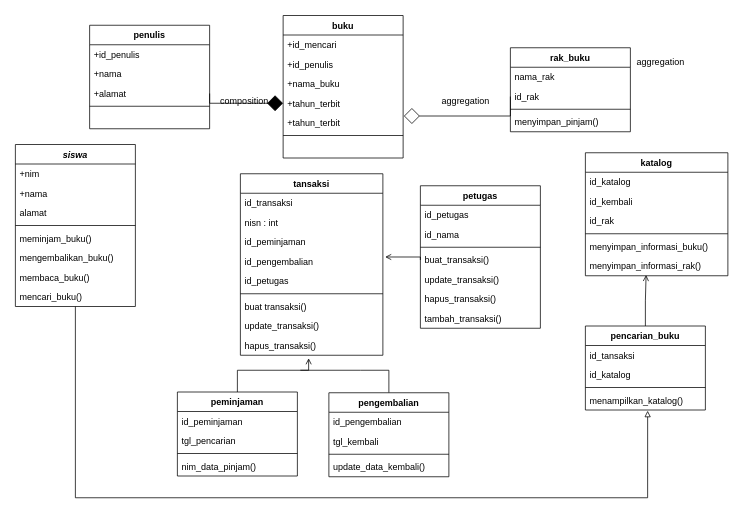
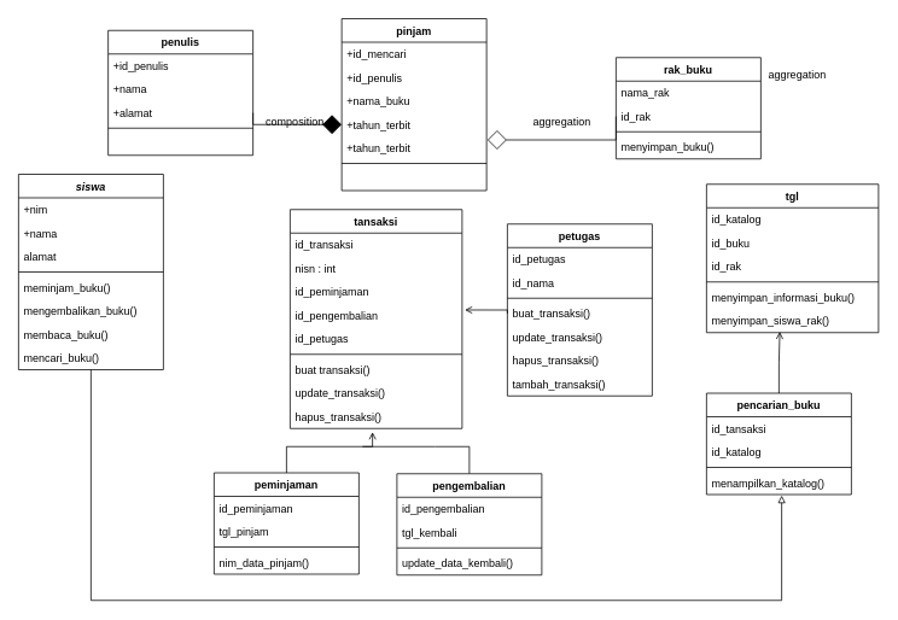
  <mxCell id="0" />
  <mxCell id="1" parent="0" />
  <mxCell id="2" style="edgeStyle=orthogonalEdgeStyle;rounded=0;orthogonalLoop=1;jettySize=auto;html=1;entryX=0.519;entryY=1.038;entryDx=0;entryDy=0;entryPerimeter=0;endArrow=block;endFill=0;endSize=6;strokeWidth=1;dashed=0;" edge="1" parent="1" source="3" target="39"><mxGeometry relative="1" as="geometry"><Array as="points"><mxPoint x="100" y="663" /><mxPoint x="863" y="663" /></Array></mxGeometry></mxCell>
  <mxCell id="3" value="siswa" style="swimlane;fontStyle=3;align=center;verticalAlign=top;childLayout=stackLayout;horizontal=1;startSize=26;horizontalStack=0;resizeParent=1;resizeLast=0;collapsible=1;marginBottom=0;rounded=0;shadow=0;strokeWidth=1;" parent="1" vertex="1"><mxGeometry x="20" y="192" width="160" height="216" as="geometry"><mxRectangle x="230" y="140" width="160" height="26" as="alternateBounds" /></mxGeometry></mxCell>
  <mxCell id="4" value="+nim " style="text;align=left;verticalAlign=top;spacingLeft=4;spacingRight=4;overflow=hidden;rotatable=0;points=[[0,0.5],[1,0.5]];portConstraint=eastwest;" parent="3" vertex="1"><mxGeometry y="26" width="160" height="26" as="geometry" /></mxCell>
  <mxCell id="5" value="+nama " style="text;align=left;verticalAlign=top;spacingLeft=4;spacingRight=4;overflow=hidden;rotatable=0;points=[[0,0.5],[1,0.5]];portConstraint=eastwest;rounded=0;shadow=0;html=0;" parent="3" vertex="1"><mxGeometry y="52" width="160" height="26" as="geometry" /></mxCell>
  <mxCell id="6" value="alamat" style="text;align=left;verticalAlign=top;spacingLeft=4;spacingRight=4;overflow=hidden;rotatable=0;points=[[0,0.5],[1,0.5]];portConstraint=eastwest;rounded=0;shadow=0;html=0;" parent="3" vertex="1"><mxGeometry y="78" width="160" height="26" as="geometry" /></mxCell>
  <mxCell id="7" value="" style="line;html=1;strokeWidth=1;align=left;verticalAlign=middle;spacingTop=-1;spacingLeft=3;spacingRight=3;rotatable=0;labelPosition=right;points=[];portConstraint=eastwest;" parent="3" vertex="1"><mxGeometry y="104" width="160" height="8" as="geometry" /></mxCell>
  <mxCell id="8" value="meminjam_buku()" style="text;align=left;verticalAlign=top;spacingLeft=4;spacingRight=4;overflow=hidden;rotatable=0;points=[[0,0.5],[1,0.5]];portConstraint=eastwest;" parent="3" vertex="1"><mxGeometry y="112" width="160" height="26" as="geometry" /></mxCell>
  <mxCell id="9" value="mengembalikan_buku()" style="text;align=left;verticalAlign=top;spacingLeft=4;spacingRight=4;overflow=hidden;rotatable=0;points=[[0,0.5],[1,0.5]];portConstraint=eastwest;" parent="3" vertex="1"><mxGeometry y="138" width="160" height="26" as="geometry" /></mxCell>
  <mxCell id="10" value="membaca_buku()" style="text;align=left;verticalAlign=top;spacingLeft=4;spacingRight=4;overflow=hidden;rotatable=0;points=[[0,0.5],[1,0.5]];portConstraint=eastwest;" parent="3" vertex="1"><mxGeometry y="164" width="160" height="26" as="geometry" /></mxCell>
  <mxCell id="11" value="mencari_buku()" style="text;align=left;verticalAlign=top;spacingLeft=4;spacingRight=4;overflow=hidden;rotatable=0;points=[[0,0.5],[1,0.5]];portConstraint=eastwest;" parent="3" vertex="1"><mxGeometry y="190" width="160" height="26" as="geometry" /></mxCell>
  <mxCell id="12" value="tansaksi" style="swimlane;fontStyle=1;align=center;verticalAlign=top;childLayout=stackLayout;horizontal=1;startSize=26;horizontalStack=0;resizeParent=1;resizeLast=0;collapsible=1;marginBottom=0;rounded=0;shadow=0;strokeWidth=1;" parent="1" vertex="1"><mxGeometry x="320" y="231" width="190" height="242" as="geometry"><mxRectangle x="380" y="103" width="160" height="26" as="alternateBounds" /></mxGeometry></mxCell>
  <mxCell id="13" value="id_transaksi" style="text;align=left;verticalAlign=top;spacingLeft=4;spacingRight=4;overflow=hidden;rotatable=0;points=[[0,0.5],[1,0.5]];portConstraint=eastwest;" parent="12" vertex="1"><mxGeometry y="26" width="190" height="26" as="geometry" /></mxCell>
  <mxCell id="14" value="nisn : int" style="text;align=left;verticalAlign=top;spacingLeft=4;spacingRight=4;overflow=hidden;rotatable=0;points=[[0,0.5],[1,0.5]];portConstraint=eastwest;rounded=0;shadow=0;html=0;" parent="12" vertex="1"><mxGeometry y="52" width="190" height="26" as="geometry" /></mxCell>
  <mxCell id="15" value="id_peminjaman" style="text;align=left;verticalAlign=top;spacingLeft=4;spacingRight=4;overflow=hidden;rotatable=0;points=[[0,0.5],[1,0.5]];portConstraint=eastwest;rounded=0;shadow=0;html=0;" parent="12" vertex="1"><mxGeometry y="78" width="190" height="26" as="geometry" /></mxCell>
  <mxCell id="16" value="id_pengembalian" style="text;align=left;verticalAlign=top;spacingLeft=4;spacingRight=4;overflow=hidden;rotatable=0;points=[[0,0.5],[1,0.5]];portConstraint=eastwest;rounded=0;shadow=0;html=0;" parent="12" vertex="1"><mxGeometry y="104" width="190" height="26" as="geometry" /></mxCell>
  <mxCell id="17" value="id_petugas" style="text;align=left;verticalAlign=top;spacingLeft=4;spacingRight=4;overflow=hidden;rotatable=0;points=[[0,0.5],[1,0.5]];portConstraint=eastwest;rounded=0;shadow=0;html=0;" parent="12" vertex="1"><mxGeometry y="130" width="190" height="26" as="geometry" /></mxCell>
  <mxCell id="18" value="" style="line;html=1;strokeWidth=1;align=left;verticalAlign=middle;spacingTop=-1;spacingLeft=3;spacingRight=3;rotatable=0;labelPosition=right;points=[];portConstraint=eastwest;" parent="12" vertex="1"><mxGeometry y="156" width="190" height="8" as="geometry" /></mxCell>
  <mxCell id="19" value="buat transaksi()" style="text;align=left;verticalAlign=top;spacingLeft=4;spacingRight=4;overflow=hidden;rotatable=0;points=[[0,0.5],[1,0.5]];portConstraint=eastwest;" parent="12" vertex="1"><mxGeometry y="164" width="190" height="26" as="geometry" /></mxCell>
  <mxCell id="20" value="update_transaksi()" style="text;align=left;verticalAlign=top;spacingLeft=4;spacingRight=4;overflow=hidden;rotatable=0;points=[[0,0.5],[1,0.5]];portConstraint=eastwest;" parent="12" vertex="1"><mxGeometry y="190" width="190" height="26" as="geometry" /></mxCell>
  <mxCell id="21" value="hapus_transaksi()" style="text;align=left;verticalAlign=top;spacingLeft=4;spacingRight=4;overflow=hidden;rotatable=0;points=[[0,0.5],[1,0.5]];portConstraint=eastwest;" parent="12" vertex="1"><mxGeometry y="216" width="190" height="26" as="geometry" /></mxCell>
  <mxCell id="22" style="edgeStyle=orthogonalEdgeStyle;rounded=0;orthogonalLoop=1;jettySize=auto;html=1;endArrow=open;endFill=0;endSize=6;strokeWidth=1;entryX=0.479;entryY=1.154;entryDx=0;entryDy=0;entryPerimeter=0;" edge="1" parent="1" source="23" target="21"><mxGeometry relative="1" as="geometry"><mxPoint x="400" y="463" as="targetPoint" /><Array as="points"><mxPoint x="316" y="493" /><mxPoint x="411" y="493" /></Array></mxGeometry></mxCell>
  <mxCell id="23" value="peminjaman" style="swimlane;fontStyle=1;align=center;verticalAlign=top;childLayout=stackLayout;horizontal=1;startSize=26;horizontalStack=0;resizeParent=1;resizeLast=0;collapsible=1;marginBottom=0;rounded=0;shadow=0;strokeWidth=1;" parent="1" vertex="1"><mxGeometry x="236" y="522" width="160" height="112" as="geometry"><mxRectangle x="130" y="380" width="160" height="26" as="alternateBounds" /></mxGeometry></mxCell>
  <mxCell id="24" value="id_peminjaman" style="text;align=left;verticalAlign=top;spacingLeft=4;spacingRight=4;overflow=hidden;rotatable=0;points=[[0,0.5],[1,0.5]];portConstraint=eastwest;" parent="23" vertex="1"><mxGeometry y="26" width="160" height="26" as="geometry" /></mxCell>
- <mxCell id="25" value="tgl_pencarian" style="text;align=left;verticalAlign=top;spacingLeft=4;spacingRight=4;overflow=hidden;rotatable=0;points=[[0,0.5],[1,0.5]];portConstraint=eastwest;rounded=0;shadow=0;html=0;" parent="23" vertex="1"><mxGeometry y="52" width="160" height="26" as="geometry" /></mxCell>
+ <mxCell id="25" value="tgl_pinjam" style="text;align=left;verticalAlign=top;spacingLeft=4;spacingRight=4;overflow=hidden;rotatable=0;points=[[0,0.5],[1,0.5]];portConstraint=eastwest;rounded=0;shadow=0;html=0;" parent="23" vertex="1"><mxGeometry y="52" width="160" height="26" as="geometry" /></mxCell>
  <mxCell id="26" value="" style="line;html=1;strokeWidth=1;align=left;verticalAlign=middle;spacingTop=-1;spacingLeft=3;spacingRight=3;rotatable=0;labelPosition=right;points=[];portConstraint=eastwest;" parent="23" vertex="1"><mxGeometry y="78" width="160" height="8" as="geometry" /></mxCell>
  <mxCell id="27" value="nim_data_pinjam()" style="text;align=left;verticalAlign=top;spacingLeft=4;spacingRight=4;overflow=hidden;rotatable=0;points=[[0,0.5],[1,0.5]];portConstraint=eastwest;fontStyle=0" parent="23" vertex="1"><mxGeometry y="86" width="160" height="26" as="geometry" /></mxCell>
  <mxCell id="28" style="edgeStyle=orthogonalEdgeStyle;rounded=0;orthogonalLoop=1;jettySize=auto;html=1;exitX=0.5;exitY=0;exitDx=0;exitDy=0;endArrow=none;endFill=0;" edge="1" parent="1" source="29"><mxGeometry relative="1" as="geometry"><mxPoint x="400" y="493" as="targetPoint" /><Array as="points"><mxPoint x="480" y="493" /><mxPoint x="400" y="493" /></Array></mxGeometry></mxCell>
  <mxCell id="29" value="pengembalian" style="swimlane;fontStyle=1;align=center;verticalAlign=top;childLayout=stackLayout;horizontal=1;startSize=26;horizontalStack=0;resizeParent=1;resizeLast=0;collapsible=1;marginBottom=0;rounded=0;shadow=0;strokeWidth=1;" parent="1" vertex="1"><mxGeometry x="438" y="523" width="160" height="112" as="geometry"><mxRectangle x="340" y="380" width="170" height="26" as="alternateBounds" /></mxGeometry></mxCell>
  <mxCell id="30" value="id_pengembalian" style="text;align=left;verticalAlign=top;spacingLeft=4;spacingRight=4;overflow=hidden;rotatable=0;points=[[0,0.5],[1,0.5]];portConstraint=eastwest;" parent="29" vertex="1"><mxGeometry y="26" width="160" height="26" as="geometry" /></mxCell>
  <mxCell id="31" value="tgl_kembali" style="text;align=left;verticalAlign=top;spacingLeft=4;spacingRight=4;overflow=hidden;rotatable=0;points=[[0,0.5],[1,0.5]];portConstraint=eastwest;" parent="29" vertex="1"><mxGeometry y="52" width="160" height="26" as="geometry" /></mxCell>
  <mxCell id="32" value="" style="line;html=1;strokeWidth=1;align=left;verticalAlign=middle;spacingTop=-1;spacingLeft=3;spacingRight=3;rotatable=0;labelPosition=right;points=[];portConstraint=eastwest;" parent="29" vertex="1"><mxGeometry y="78" width="160" height="8" as="geometry" /></mxCell>
  <mxCell id="33" value="update_data_kembali()" style="text;align=left;verticalAlign=top;spacingLeft=4;spacingRight=4;overflow=hidden;rotatable=0;points=[[0,0.5],[1,0.5]];portConstraint=eastwest;fontStyle=0" parent="29" vertex="1"><mxGeometry y="86" width="160" height="26" as="geometry" /></mxCell>
  <mxCell id="34" style="edgeStyle=orthogonalEdgeStyle;rounded=0;orthogonalLoop=1;jettySize=auto;html=1;exitX=0.5;exitY=0;exitDx=0;exitDy=0;endArrow=open;endFill=0;endSize=6;strokeWidth=1;entryX=0.426;entryY=0.962;entryDx=0;entryDy=0;entryPerimeter=0;dashed=0;" edge="1" parent="1" source="35" target="54"><mxGeometry relative="1" as="geometry"><mxPoint x="860" y="373" as="targetPoint" /></mxGeometry></mxCell>
  <mxCell id="35" value="pencarian_buku" style="swimlane;fontStyle=1;align=center;verticalAlign=top;childLayout=stackLayout;horizontal=1;startSize=26;horizontalStack=0;resizeParent=1;resizeParentMax=0;resizeLast=0;collapsible=1;marginBottom=0;" parent="1" vertex="1"><mxGeometry x="780" y="434" width="160" height="112" as="geometry" /></mxCell>
  <mxCell id="36" value="id_tansaksi" style="text;strokeColor=none;fillColor=none;align=left;verticalAlign=top;spacingLeft=4;spacingRight=4;overflow=hidden;rotatable=0;points=[[0,0.5],[1,0.5]];portConstraint=eastwest;" parent="35" vertex="1"><mxGeometry y="26" width="160" height="26" as="geometry" /></mxCell>
  <mxCell id="37" value="id_katalog" style="text;strokeColor=none;fillColor=none;align=left;verticalAlign=top;spacingLeft=4;spacingRight=4;overflow=hidden;rotatable=0;points=[[0,0.5],[1,0.5]];portConstraint=eastwest;" parent="35" vertex="1"><mxGeometry y="52" width="160" height="26" as="geometry" /></mxCell>
  <mxCell id="38" value="" style="line;strokeWidth=1;fillColor=none;align=left;verticalAlign=middle;spacingTop=-1;spacingLeft=3;spacingRight=3;rotatable=0;labelPosition=right;points=[];portConstraint=eastwest;" parent="35" vertex="1"><mxGeometry y="78" width="160" height="8" as="geometry" /></mxCell>
  <mxCell id="39" value="menampilkan_katalog()" style="text;strokeColor=none;fillColor=none;align=left;verticalAlign=top;spacingLeft=4;spacingRight=4;overflow=hidden;rotatable=0;points=[[0,0.5],[1,0.5]];portConstraint=eastwest;" parent="35" vertex="1"><mxGeometry y="86" width="160" height="26" as="geometry" /></mxCell>
  <mxCell id="40" value="petugas" style="swimlane;fontStyle=1;align=center;verticalAlign=top;childLayout=stackLayout;horizontal=1;startSize=26;horizontalStack=0;resizeParent=1;resizeParentMax=0;resizeLast=0;collapsible=1;marginBottom=0;" parent="1" vertex="1"><mxGeometry x="560" y="247" width="160" height="190" as="geometry" /></mxCell>
  <mxCell id="41" value="id_petugas" style="text;strokeColor=none;fillColor=none;align=left;verticalAlign=top;spacingLeft=4;spacingRight=4;overflow=hidden;rotatable=0;points=[[0,0.5],[1,0.5]];portConstraint=eastwest;" parent="40" vertex="1"><mxGeometry y="26" width="160" height="26" as="geometry" /></mxCell>
  <mxCell id="42" value="id_nama" style="text;strokeColor=none;fillColor=none;align=left;verticalAlign=top;spacingLeft=4;spacingRight=4;overflow=hidden;rotatable=0;points=[[0,0.5],[1,0.5]];portConstraint=eastwest;" parent="40" vertex="1"><mxGeometry y="52" width="160" height="26" as="geometry" /></mxCell>
  <mxCell id="43" value="" style="line;strokeWidth=1;fillColor=none;align=left;verticalAlign=middle;spacingTop=-1;spacingLeft=3;spacingRight=3;rotatable=0;labelPosition=right;points=[];portConstraint=eastwest;" parent="40" vertex="1"><mxGeometry y="78" width="160" height="8" as="geometry" /></mxCell>
  <mxCell id="44" value="buat_transaksi()" style="text;strokeColor=none;fillColor=none;align=left;verticalAlign=top;spacingLeft=4;spacingRight=4;overflow=hidden;rotatable=0;points=[[0,0.5],[1,0.5]];portConstraint=eastwest;" parent="40" vertex="1"><mxGeometry y="86" width="160" height="26" as="geometry" /></mxCell>
  <mxCell id="45" value="update_transaksi()" style="text;strokeColor=none;fillColor=none;align=left;verticalAlign=top;spacingLeft=4;spacingRight=4;overflow=hidden;rotatable=0;points=[[0,0.5],[1,0.5]];portConstraint=eastwest;" parent="40" vertex="1"><mxGeometry y="112" width="160" height="26" as="geometry" /></mxCell>
  <mxCell id="46" value="hapus_transaksi()" style="text;strokeColor=none;fillColor=none;align=left;verticalAlign=top;spacingLeft=4;spacingRight=4;overflow=hidden;rotatable=0;points=[[0,0.5],[1,0.5]];portConstraint=eastwest;" parent="40" vertex="1"><mxGeometry y="138" width="160" height="26" as="geometry" /></mxCell>
  <mxCell id="47" value="tambah_transaksi()" style="text;strokeColor=none;fillColor=none;align=left;verticalAlign=top;spacingLeft=4;spacingRight=4;overflow=hidden;rotatable=0;points=[[0,0.5],[1,0.5]];portConstraint=eastwest;" parent="40" vertex="1"><mxGeometry y="164" width="160" height="26" as="geometry" /></mxCell>
- <mxCell id="48" value="katalog" style="swimlane;fontStyle=1;align=center;verticalAlign=top;childLayout=stackLayout;horizontal=1;startSize=26;horizontalStack=0;resizeParent=1;resizeParentMax=0;resizeLast=0;collapsible=1;marginBottom=0;" parent="1" vertex="1"><mxGeometry x="780" y="203" width="190" height="164" as="geometry"><mxRectangle x="980" y="210" width="70" height="26" as="alternateBounds" /></mxGeometry></mxCell>
+ <mxCell id="48" value="tgl" style="swimlane;fontStyle=1;align=center;verticalAlign=top;childLayout=stackLayout;horizontal=1;startSize=26;horizontalStack=0;resizeParent=1;resizeParentMax=0;resizeLast=0;collapsible=1;marginBottom=0;" parent="1" vertex="1"><mxGeometry x="780" y="203" width="190" height="164" as="geometry"><mxRectangle x="980" y="210" width="70" height="26" as="alternateBounds" /></mxGeometry></mxCell>
  <mxCell id="49" value="id_katalog" style="text;strokeColor=none;fillColor=none;align=left;verticalAlign=top;spacingLeft=4;spacingRight=4;overflow=hidden;rotatable=0;points=[[0,0.5],[1,0.5]];portConstraint=eastwest;" parent="48" vertex="1"><mxGeometry y="26" width="190" height="26" as="geometry" /></mxCell>
- <mxCell id="50" value="id_kembali" style="text;strokeColor=none;fillColor=none;align=left;verticalAlign=top;spacingLeft=4;spacingRight=4;overflow=hidden;rotatable=0;points=[[0,0.5],[1,0.5]];portConstraint=eastwest;" parent="48" vertex="1"><mxGeometry y="52" width="190" height="26" as="geometry" /></mxCell>
+ <mxCell id="50" value="id_buku" style="text;strokeColor=none;fillColor=none;align=left;verticalAlign=top;spacingLeft=4;spacingRight=4;overflow=hidden;rotatable=0;points=[[0,0.5],[1,0.5]];portConstraint=eastwest;" parent="48" vertex="1"><mxGeometry y="52" width="190" height="26" as="geometry" /></mxCell>
  <mxCell id="51" value="id_rak" style="text;strokeColor=none;fillColor=none;align=left;verticalAlign=top;spacingLeft=4;spacingRight=4;overflow=hidden;rotatable=0;points=[[0,0.5],[1,0.5]];portConstraint=eastwest;" parent="48" vertex="1"><mxGeometry y="78" width="190" height="26" as="geometry" /></mxCell>
  <mxCell id="52" value="" style="line;strokeWidth=1;fillColor=none;align=left;verticalAlign=middle;spacingTop=-1;spacingLeft=3;spacingRight=3;rotatable=0;labelPosition=right;points=[];portConstraint=eastwest;" parent="48" vertex="1"><mxGeometry y="104" width="190" height="8" as="geometry" /></mxCell>
  <mxCell id="53" value="menyimpan_informasi_buku()" style="text;strokeColor=none;fillColor=none;align=left;verticalAlign=top;spacingLeft=4;spacingRight=4;overflow=hidden;rotatable=0;points=[[0,0.5],[1,0.5]];portConstraint=eastwest;" parent="48" vertex="1"><mxGeometry y="112" width="190" height="26" as="geometry" /></mxCell>
- <mxCell id="54" value="menyimpan_informasi_rak()" style="text;strokeColor=none;fillColor=none;align=left;verticalAlign=top;spacingLeft=4;spacingRight=4;overflow=hidden;rotatable=0;points=[[0,0.5],[1,0.5]];portConstraint=eastwest;" parent="48" vertex="1"><mxGeometry y="138" width="190" height="26" as="geometry" /></mxCell>
+ <mxCell id="54" value="menyimpan_siswa_rak()" style="text;strokeColor=none;fillColor=none;align=left;verticalAlign=top;spacingLeft=4;spacingRight=4;overflow=hidden;rotatable=0;points=[[0,0.5],[1,0.5]];portConstraint=eastwest;" parent="48" vertex="1"><mxGeometry y="138" width="190" height="26" as="geometry" /></mxCell>
  <mxCell id="55" value="rak_buku" style="swimlane;fontStyle=1;align=center;verticalAlign=top;childLayout=stackLayout;horizontal=1;startSize=26;horizontalStack=0;resizeParent=1;resizeParentMax=0;resizeLast=0;collapsible=1;marginBottom=0;" vertex="1" parent="1"><mxGeometry x="680" y="63" width="160" height="112" as="geometry" /></mxCell>
  <mxCell id="56" value="nama_rak" style="text;strokeColor=none;fillColor=none;align=left;verticalAlign=top;spacingLeft=4;spacingRight=4;overflow=hidden;rotatable=0;points=[[0,0.5],[1,0.5]];portConstraint=eastwest;" vertex="1" parent="55"><mxGeometry y="26" width="160" height="26" as="geometry" /></mxCell>
  <mxCell id="57" value="id_rak" style="text;strokeColor=none;fillColor=none;align=left;verticalAlign=top;spacingLeft=4;spacingRight=4;overflow=hidden;rotatable=0;points=[[0,0.5],[1,0.5]];portConstraint=eastwest;" vertex="1" parent="55"><mxGeometry y="52" width="160" height="26" as="geometry" /></mxCell>
  <mxCell id="58" value="" style="line;strokeWidth=1;fillColor=none;align=left;verticalAlign=middle;spacingTop=-1;spacingLeft=3;spacingRight=3;rotatable=0;labelPosition=right;points=[];portConstraint=eastwest;" vertex="1" parent="55"><mxGeometry y="78" width="160" height="8" as="geometry" /></mxCell>
- <mxCell id="59" value="menyimpan_pinjam()" style="text;strokeColor=none;fillColor=none;align=left;verticalAlign=top;spacingLeft=4;spacingRight=4;overflow=hidden;rotatable=0;points=[[0,0.5],[1,0.5]];portConstraint=eastwest;" vertex="1" parent="55"><mxGeometry y="86" width="160" height="26" as="geometry" /></mxCell>
+ <mxCell id="59" value="menyimpan_buku()" style="text;strokeColor=none;fillColor=none;align=left;verticalAlign=top;spacingLeft=4;spacingRight=4;overflow=hidden;rotatable=0;points=[[0,0.5],[1,0.5]];portConstraint=eastwest;" vertex="1" parent="55"><mxGeometry y="86" width="160" height="26" as="geometry" /></mxCell>
  <mxCell id="60" value="penulis" style="swimlane;fontStyle=1;align=center;verticalAlign=top;childLayout=stackLayout;horizontal=1;startSize=26;horizontalStack=0;resizeParent=1;resizeParentMax=0;resizeLast=0;collapsible=1;marginBottom=0;" vertex="1" parent="1"><mxGeometry x="119" y="33" width="160" height="138" as="geometry" /></mxCell>
  <mxCell id="61" value="+id_penulis" style="text;strokeColor=none;fillColor=none;align=left;verticalAlign=top;spacingLeft=4;spacingRight=4;overflow=hidden;rotatable=0;points=[[0,0.5],[1,0.5]];portConstraint=eastwest;" vertex="1" parent="60"><mxGeometry y="26" width="160" height="26" as="geometry" /></mxCell>
  <mxCell id="62" value="+nama" style="text;strokeColor=none;fillColor=none;align=left;verticalAlign=top;spacingLeft=4;spacingRight=4;overflow=hidden;rotatable=0;points=[[0,0.5],[1,0.5]];portConstraint=eastwest;" vertex="1" parent="60"><mxGeometry y="52" width="160" height="26" as="geometry" /></mxCell>
  <mxCell id="63" value="+alamat" style="text;strokeColor=none;fillColor=none;align=left;verticalAlign=top;spacingLeft=4;spacingRight=4;overflow=hidden;rotatable=0;points=[[0,0.5],[1,0.5]];portConstraint=eastwest;" vertex="1" parent="60"><mxGeometry y="78" width="160" height="26" as="geometry" /></mxCell>
  <mxCell id="64" value="   &#10;" style="line;strokeWidth=1;fillColor=none;align=left;verticalAlign=middle;spacingTop=-1;spacingLeft=3;spacingRight=3;rotatable=0;labelPosition=right;points=[];portConstraint=eastwest;" vertex="1" parent="60"><mxGeometry y="104" width="160" height="8" as="geometry" /></mxCell>
  <mxCell id="65" value="   " style="text;strokeColor=none;fillColor=none;align=left;verticalAlign=top;spacingLeft=4;spacingRight=4;overflow=hidden;rotatable=0;points=[[0,0.5],[1,0.5]];portConstraint=eastwest;" vertex="1" parent="60"><mxGeometry y="112" width="160" height="26" as="geometry" /></mxCell>
  <mxCell id="66" style="edgeStyle=orthogonalEdgeStyle;rounded=0;orthogonalLoop=1;jettySize=auto;html=1;exitX=0;exitY=0.5;exitDx=0;exitDy=0;entryX=1.016;entryY=0.269;entryDx=0;entryDy=0;entryPerimeter=0;endArrow=open;endFill=0;endSize=6;strokeWidth=1;" edge="1" parent="1" source="44" target="16"><mxGeometry relative="1" as="geometry"><Array as="points"><mxPoint x="560" y="342" /></Array></mxGeometry></mxCell>
- <mxCell id="67" value="buku" style="swimlane;fontStyle=1;align=center;verticalAlign=top;childLayout=stackLayout;horizontal=1;startSize=26;horizontalStack=0;resizeParent=1;resizeParentMax=0;resizeLast=0;collapsible=1;marginBottom=0;" vertex="1" parent="1"><mxGeometry x="377" y="20" width="160" height="190" as="geometry" /></mxCell>
+ <mxCell id="67" value="pinjam" style="swimlane;fontStyle=1;align=center;verticalAlign=top;childLayout=stackLayout;horizontal=1;startSize=26;horizontalStack=0;resizeParent=1;resizeParentMax=0;resizeLast=0;collapsible=1;marginBottom=0;" vertex="1" parent="1"><mxGeometry x="377" y="20" width="160" height="190" as="geometry" /></mxCell>
  <mxCell id="68" value="+id_mencari" style="text;strokeColor=none;fillColor=none;align=left;verticalAlign=top;spacingLeft=4;spacingRight=4;overflow=hidden;rotatable=0;points=[[0,0.5],[1,0.5]];portConstraint=eastwest;" vertex="1" parent="67"><mxGeometry y="26" width="160" height="26" as="geometry" /></mxCell>
  <mxCell id="69" value="+id_penulis" style="text;strokeColor=none;fillColor=none;align=left;verticalAlign=top;spacingLeft=4;spacingRight=4;overflow=hidden;rotatable=0;points=[[0,0.5],[1,0.5]];portConstraint=eastwest;" vertex="1" parent="67"><mxGeometry y="52" width="160" height="26" as="geometry" /></mxCell>
  <mxCell id="70" value="+nama_buku" style="text;strokeColor=none;fillColor=none;align=left;verticalAlign=top;spacingLeft=4;spacingRight=4;overflow=hidden;rotatable=0;points=[[0,0.5],[1,0.5]];portConstraint=eastwest;" vertex="1" parent="67"><mxGeometry y="78" width="160" height="26" as="geometry" /></mxCell>
  <mxCell id="71" value="+tahun_terbit" style="text;strokeColor=none;fillColor=none;align=left;verticalAlign=top;spacingLeft=4;spacingRight=4;overflow=hidden;rotatable=0;points=[[0,0.5],[1,0.5]];portConstraint=eastwest;" vertex="1" parent="67"><mxGeometry y="104" width="160" height="26" as="geometry" /></mxCell>
  <mxCell id="72" value="+tahun_terbit" style="text;strokeColor=none;fillColor=none;align=left;verticalAlign=top;spacingLeft=4;spacingRight=4;overflow=hidden;rotatable=0;points=[[0,0.5],[1,0.5]];portConstraint=eastwest;" vertex="1" parent="67"><mxGeometry y="130" width="160" height="26" as="geometry" /></mxCell>
  <mxCell id="73" value="   &#10;" style="line;strokeWidth=1;fillColor=none;align=left;verticalAlign=middle;spacingTop=-1;spacingLeft=3;spacingRight=3;rotatable=0;labelPosition=right;points=[];portConstraint=eastwest;" vertex="1" parent="67"><mxGeometry y="156" width="160" height="8" as="geometry" /></mxCell>
  <mxCell id="74" value="   " style="text;strokeColor=none;fillColor=none;align=left;verticalAlign=top;spacingLeft=4;spacingRight=4;overflow=hidden;rotatable=0;points=[[0,0.5],[1,0.5]];portConstraint=eastwest;" vertex="1" parent="67"><mxGeometry y="164" width="160" height="26" as="geometry" /></mxCell>
  <mxCell id="75" style="edgeStyle=orthogonalEdgeStyle;rounded=0;orthogonalLoop=1;jettySize=auto;html=1;exitX=0;exitY=0.5;exitDx=0;exitDy=0;endArrow=diamond;endFill=0;endSize=19;strokeWidth=1;entryX=1.006;entryY=0.154;entryDx=0;entryDy=0;entryPerimeter=0;" edge="1" parent="1" source="57" target="72"><mxGeometry relative="1" as="geometry"><mxPoint x="540" y="128" as="targetPoint" /><Array as="points"><mxPoint x="680" y="154" /></Array></mxGeometry></mxCell>
  <mxCell id="76" value="composition" style="text;html=1;align=center;verticalAlign=middle;resizable=0;points=[];autosize=1;" vertex="1" parent="1"><mxGeometry x="285" y="125" width="80" height="20" as="geometry" /></mxCell>
  <mxCell id="77" value="aggregation" style="text;html=1;align=center;verticalAlign=middle;resizable=0;points=[];autosize=1;" vertex="1" parent="1"><mxGeometry x="580" y="125" width="80" height="20" as="geometry" /></mxCell>
  <mxCell id="78" value="aggregation" style="text;html=1;align=center;verticalAlign=middle;resizable=0;points=[];autosize=1;" vertex="1" parent="1"><mxGeometry x="840" y="73" width="80" height="20" as="geometry" /></mxCell>
  <mxCell id="79" style="edgeStyle=orthogonalEdgeStyle;rounded=0;orthogonalLoop=1;jettySize=auto;html=1;exitX=1;exitY=0.5;exitDx=0;exitDy=0;entryX=0;entryY=0.5;entryDx=0;entryDy=0;startSize=10;endArrow=diamond;endFill=1;endSize=19;strokeWidth=1;targetPerimeterSpacing=5;" edge="1" parent="1" source="63" target="71"><mxGeometry relative="1" as="geometry"><Array as="points"><mxPoint x="279" y="137" /></Array></mxGeometry></mxCell>
